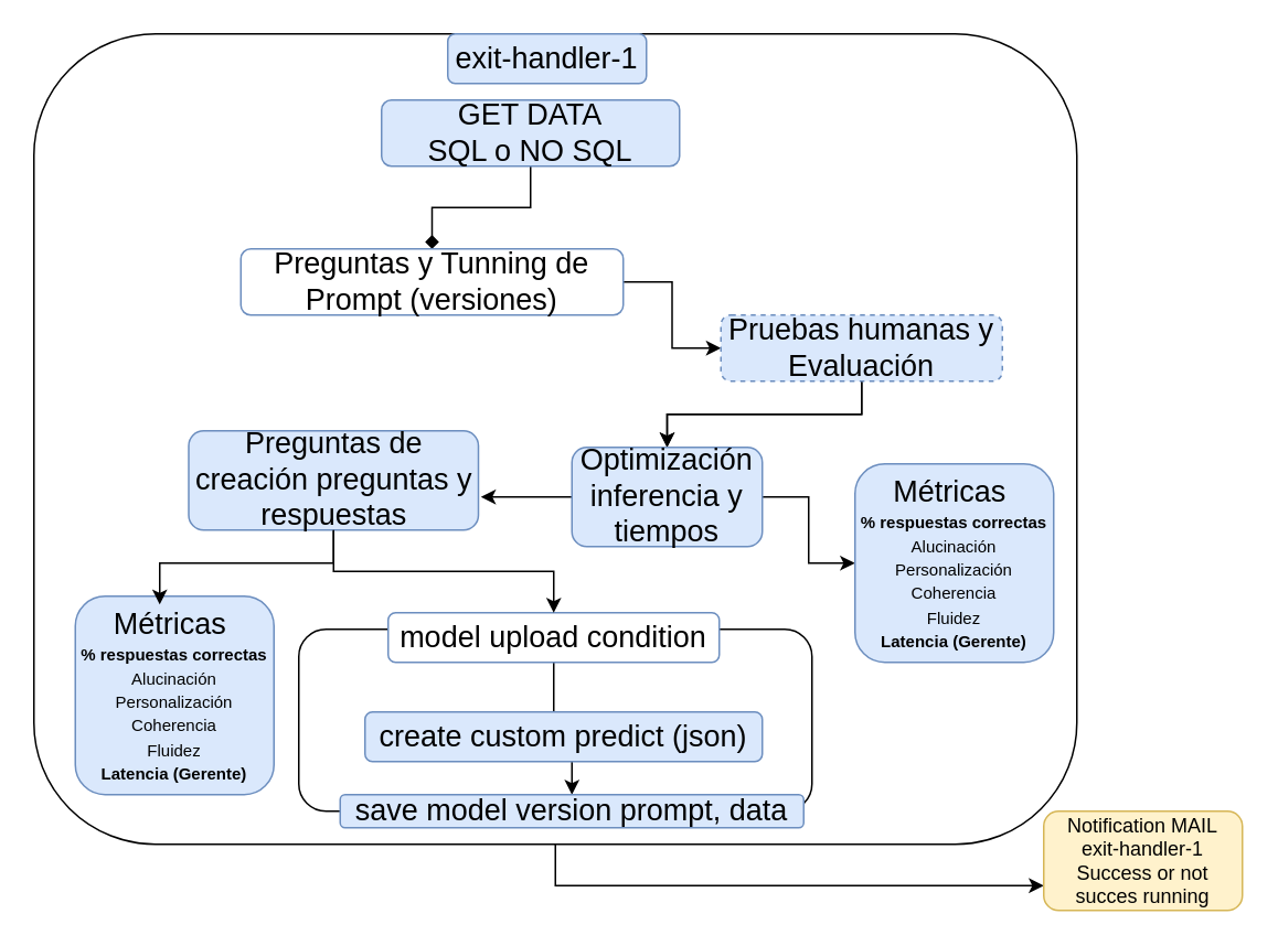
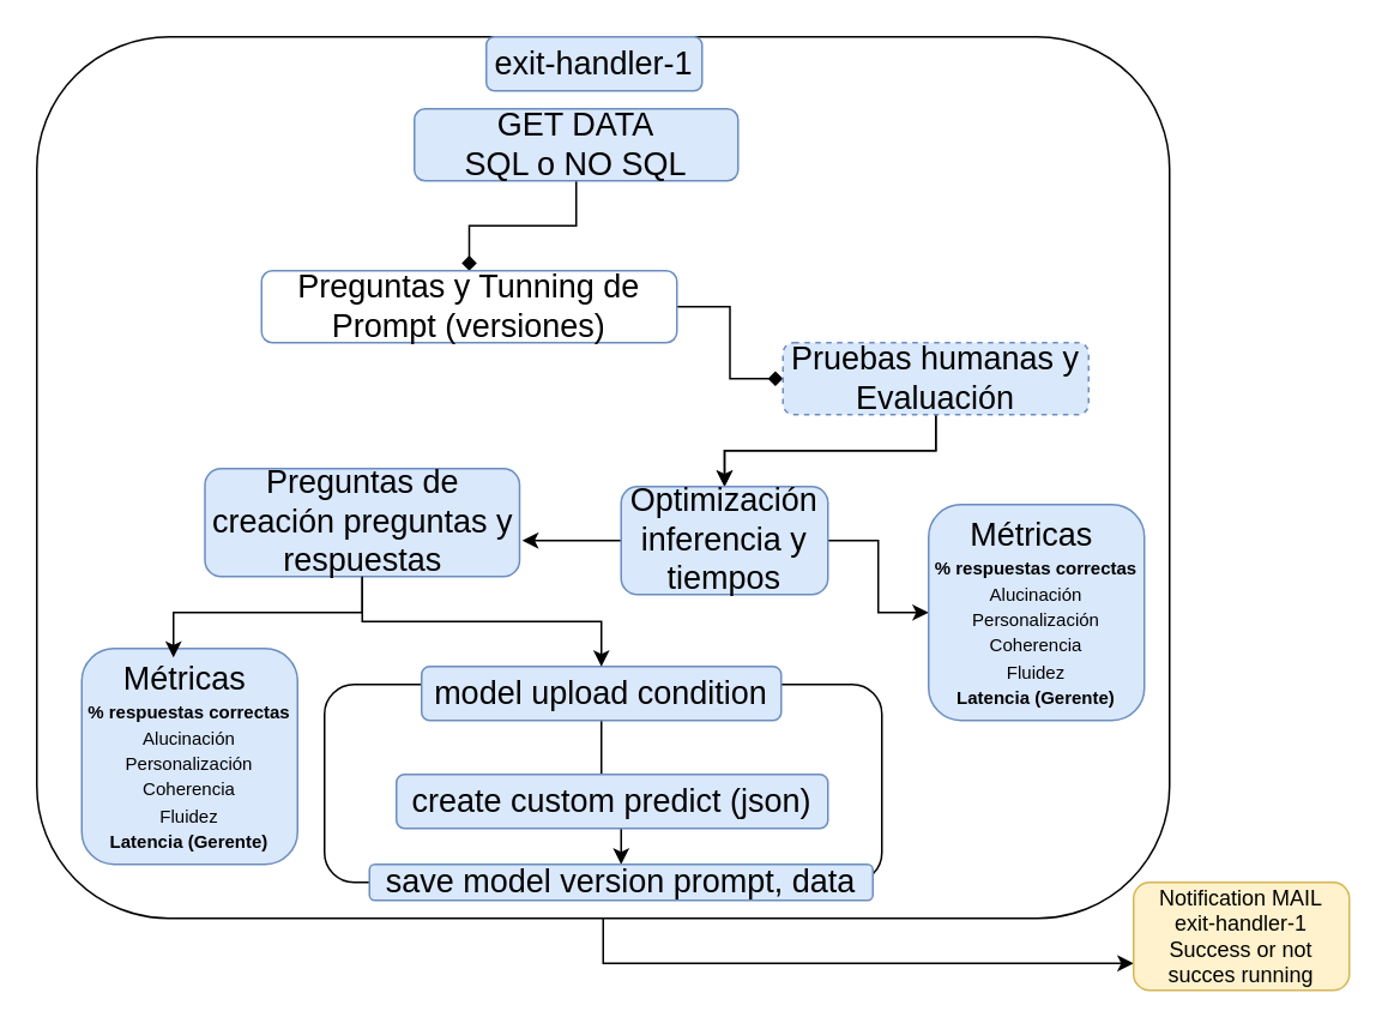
  <mxCell id="0" />
  <mxCell id="1" parent="0" />
  <mxCell id="2" style="edgeStyle=orthogonalEdgeStyle;rounded=0;orthogonalLoop=1;jettySize=auto;html=1;entryX=0;entryY=0.75;entryDx=0;entryDy=0;" parent="1" source="3" target="21" edge="1"><mxGeometry relative="1" as="geometry" /></mxCell>
  <mxCell id="3" value="" style="rounded=1;whiteSpace=wrap;html=1;" parent="1" vertex="1"><mxGeometry x="20" y="20" width="630" height="490" as="geometry" /></mxCell>
  <mxCell id="4" value="" style="rounded=1;whiteSpace=wrap;html=1;" parent="1" vertex="1"><mxGeometry x="180" y="380" width="310" height="110" as="geometry" /></mxCell>
  <mxCell id="5" value="&lt;font style=&quot;font-size: 18px;&quot;&gt;exit-handler-1&lt;/font&gt;" style="rounded=1;whiteSpace=wrap;html=1;fillColor=#dae8fc;strokeColor=#6c8ebf;" parent="1" vertex="1"><mxGeometry x="270" y="20" width="120" height="30" as="geometry" /></mxCell>
  <mxCell id="6" style="edgeStyle=orthogonalEdgeStyle;rounded=0;orthogonalLoop=1;jettySize=auto;html=1;endArrow=diamond;" parent="1" source="7" target="9" edge="1"><mxGeometry relative="1" as="geometry" /></mxCell>
  <mxCell id="7" value="&lt;font style=&quot;font-size: 18px;&quot;&gt;GET DATA&lt;/font&gt;&lt;div&gt;&lt;font style=&quot;font-size: 18px;&quot;&gt;SQL o NO SQL&lt;/font&gt;&lt;/div&gt;" style="rounded=1;whiteSpace=wrap;html=1;fillColor=#dae8fc;strokeColor=#6c8ebf;" parent="1" vertex="1"><mxGeometry x="230" y="60" width="180" height="40" as="geometry" /></mxCell>
- <mxCell id="8" style="edgeStyle=orthogonalEdgeStyle;rounded=0;orthogonalLoop=1;jettySize=auto;html=1;entryX=0;entryY=0.5;entryDx=0;entryDy=0;" parent="1" source="9" target="12" edge="1"><mxGeometry relative="1" as="geometry" /></mxCell>
+ <mxCell id="8" style="edgeStyle=orthogonalEdgeStyle;rounded=0;orthogonalLoop=1;jettySize=auto;html=1;entryX=0;entryY=0.5;entryDx=0;entryDy=0;endArrow=diamond;" parent="1" source="9" target="12" edge="1"><mxGeometry relative="1" as="geometry" /></mxCell>
  <mxCell id="9" value="&lt;font style=&quot;font-size: 18px;&quot;&gt;Preguntas y Tunning de Prompt (versiones)&lt;/font&gt;" style="rounded=1;whiteSpace=wrap;html=1;fillColor=#ffffff;strokeColor=#6c8ebf;" parent="1" vertex="1"><mxGeometry x="145" y="150" width="231" height="40" as="geometry" /></mxCell>
  <mxCell id="10" value="" style="edgeStyle=orthogonalEdgeStyle;rounded=0;orthogonalLoop=1;jettySize=auto;html=1;" parent="1" source="12" target="15" edge="1"><mxGeometry relative="1" as="geometry" /></mxCell>
  <mxCell id="11" value="" style="edgeStyle=orthogonalEdgeStyle;rounded=0;orthogonalLoop=1;jettySize=auto;html=1;" parent="1" source="12" target="15" edge="1"><mxGeometry relative="1" as="geometry" /></mxCell>
  <mxCell id="12" value="&lt;font style=&quot;font-size: 18px;&quot;&gt;Pruebas humanas y Evaluación&lt;/font&gt;" style="rounded=1;whiteSpace=wrap;html=1;fillColor=#dae8fc;strokeColor=#6c8ebf;dashed=1;" parent="1" vertex="1"><mxGeometry x="435" y="190" width="170" height="40" as="geometry" /></mxCell>
  <mxCell id="13" value="" style="edgeStyle=orthogonalEdgeStyle;rounded=0;orthogonalLoop=1;jettySize=auto;html=1;" parent="1" source="15" target="16" edge="1"><mxGeometry relative="1" as="geometry" /></mxCell>
  <mxCell id="14" value="" style="edgeStyle=orthogonalEdgeStyle;rounded=0;orthogonalLoop=1;jettySize=auto;html=1;" parent="1" source="15" edge="1"><mxGeometry relative="1" as="geometry"><mxPoint x="290" y="300" as="targetPoint" /></mxGeometry></mxCell>
  <mxCell id="15" value="&lt;font style=&quot;font-size: 18px;&quot;&gt;Optimización inferencia y tiempos&lt;/font&gt;" style="rounded=1;whiteSpace=wrap;html=1;fillColor=#dae8fc;strokeColor=#6c8ebf;" parent="1" vertex="1"><mxGeometry x="345" y="270" width="115" height="60" as="geometry" /></mxCell>
  <mxCell id="16" value="&lt;font style=&quot;font-size: 18px;&quot;&gt;Métricas&amp;nbsp;&lt;/font&gt;&lt;div&gt;&lt;span style=&quot;font-size: 10px; background-color: transparent; color: light-dark(rgb(0, 0, 0), rgb(255, 255, 255));&quot;&gt;&lt;b&gt;% respuestas correctas&lt;/b&gt;&lt;/span&gt;&lt;div&gt;&lt;font style=&quot;font-size: 10px;&quot;&gt;Alucinación&lt;/font&gt;&lt;/div&gt;&lt;div&gt;&lt;font style=&quot;font-size: 10px;&quot;&gt;Personalización&lt;/font&gt;&lt;/div&gt;&lt;div&gt;&lt;font style=&quot;font-size: 10px;&quot;&gt;Coherencia&lt;/font&gt;&lt;/div&gt;&lt;div&gt;&lt;font style=&quot;font-size: 10px;&quot;&gt;Fluidez&lt;/font&gt;&lt;/div&gt;&lt;div&gt;&lt;font style=&quot;font-size: 10px;&quot;&gt;&lt;b&gt;Latencia (Gerente)&lt;/b&gt;&lt;/font&gt;&lt;/div&gt;&lt;/div&gt;" style="rounded=1;whiteSpace=wrap;html=1;fillColor=#dae8fc;strokeColor=#6c8ebf;" parent="1" vertex="1"><mxGeometry x="516" y="280" width="120" height="120" as="geometry" /></mxCell>
  <mxCell id="17" value="" style="edgeStyle=orthogonalEdgeStyle;rounded=0;orthogonalLoop=1;jettySize=auto;html=1;" parent="1" source="18" target="20" edge="1"><mxGeometry relative="1" as="geometry" /></mxCell>
- <mxCell id="18" value="&lt;font style=&quot;font-size: 18px;&quot;&gt;model upload condition&lt;/font&gt;" style="rounded=1;whiteSpace=wrap;html=1;fillColor=#ffffff;strokeColor=#6c8ebf;" parent="1" vertex="1"><mxGeometry x="234" y="370" width="200" height="30" as="geometry" /></mxCell>
+ <mxCell id="18" value="&lt;font style=&quot;font-size: 18px;&quot;&gt;model upload condition&lt;/font&gt;" style="rounded=1;whiteSpace=wrap;html=1;fillColor=#dae8fc;strokeColor=#6c8ebf;" parent="1" vertex="1"><mxGeometry x="234" y="370" width="200" height="30" as="geometry" /></mxCell>
  <mxCell id="19" value="&lt;font style=&quot;font-size: 18px;&quot;&gt;create custom predict (json)&lt;/font&gt;" style="rounded=1;whiteSpace=wrap;html=1;fillColor=#dae8fc;strokeColor=#6c8ebf;" parent="1" vertex="1"><mxGeometry x="220" y="430" width="240" height="30" as="geometry" /></mxCell>
  <mxCell id="20" value="&lt;font style=&quot;font-size: 18px;&quot;&gt;save model version prompt, data&lt;/font&gt;" style="rounded=1;whiteSpace=wrap;html=1;fillColor=#dae8fc;strokeColor=#6c8ebf;" parent="1" vertex="1"><mxGeometry x="205" y="480" width="280" height="20" as="geometry" /></mxCell>
  <mxCell id="21" value="Notification MAIL&lt;div&gt;exit-handler-1&lt;/div&gt;&lt;div&gt;Success or not succes running&lt;/div&gt;" style="rounded=1;whiteSpace=wrap;html=1;fillColor=#fff2cc;strokeColor=#d6b656;" parent="1" vertex="1"><mxGeometry x="630" y="490" width="120" height="60" as="geometry" /></mxCell>
  <mxCell id="22" style="edgeStyle=orthogonalEdgeStyle;rounded=0;orthogonalLoop=1;jettySize=auto;html=1;" parent="1" source="23" target="18" edge="1"><mxGeometry relative="1" as="geometry" /></mxCell>
  <mxCell id="23" value="&lt;font style=&quot;font-size: 18px;&quot;&gt;Preguntas de creación preguntas y respuestas&lt;/font&gt;" style="rounded=1;whiteSpace=wrap;html=1;fillColor=#dae8fc;strokeColor=#6c8ebf;" parent="1" vertex="1"><mxGeometry x="113.5" y="260" width="175" height="60" as="geometry" /></mxCell>
  <mxCell id="24" value="&lt;font style=&quot;font-size: 18px;&quot;&gt;Métricas&amp;nbsp;&lt;/font&gt;&lt;div&gt;&lt;span style=&quot;font-size: 10px; background-color: transparent; color: light-dark(rgb(0, 0, 0), rgb(255, 255, 255));&quot;&gt;&lt;b&gt;% respuestas correctas&lt;/b&gt;&lt;/span&gt;&lt;div&gt;&lt;font style=&quot;font-size: 10px;&quot;&gt;Alucinación&lt;/font&gt;&lt;/div&gt;&lt;div&gt;&lt;font style=&quot;font-size: 10px;&quot;&gt;Personalización&lt;/font&gt;&lt;/div&gt;&lt;div&gt;&lt;font style=&quot;font-size: 10px;&quot;&gt;Coherencia&lt;/font&gt;&lt;/div&gt;&lt;div&gt;&lt;font style=&quot;font-size: 10px;&quot;&gt;Fluidez&lt;/font&gt;&lt;/div&gt;&lt;div&gt;&lt;font style=&quot;font-size: 10px;&quot;&gt;&lt;b&gt;Latencia (Gerente)&lt;/b&gt;&lt;/font&gt;&lt;/div&gt;&lt;/div&gt;" style="rounded=1;whiteSpace=wrap;html=1;fillColor=#dae8fc;strokeColor=#6c8ebf;" parent="1" vertex="1"><mxGeometry x="45" y="360" width="120" height="120" as="geometry" /></mxCell>
  <mxCell id="25" style="edgeStyle=orthogonalEdgeStyle;rounded=0;orthogonalLoop=1;jettySize=auto;html=1;entryX=0.425;entryY=0.042;entryDx=0;entryDy=0;entryPerimeter=0;" parent="1" source="23" target="24" edge="1"><mxGeometry relative="1" as="geometry" /></mxCell>
